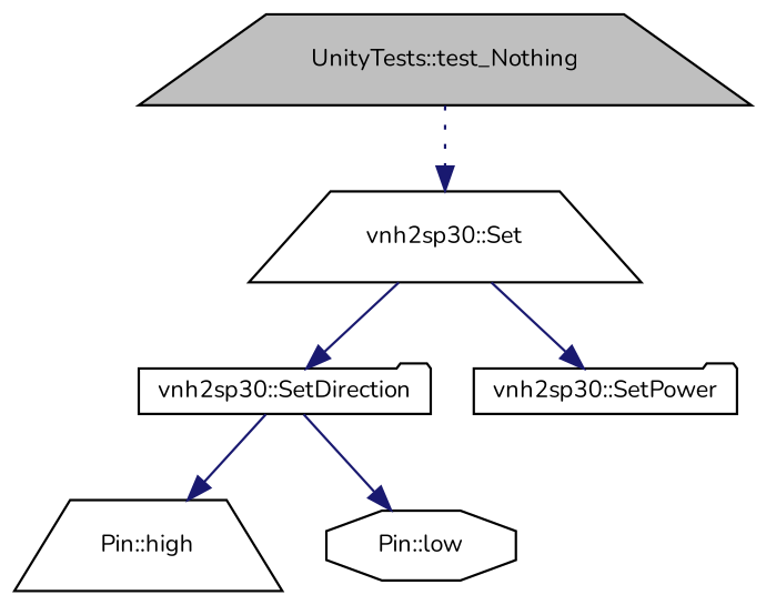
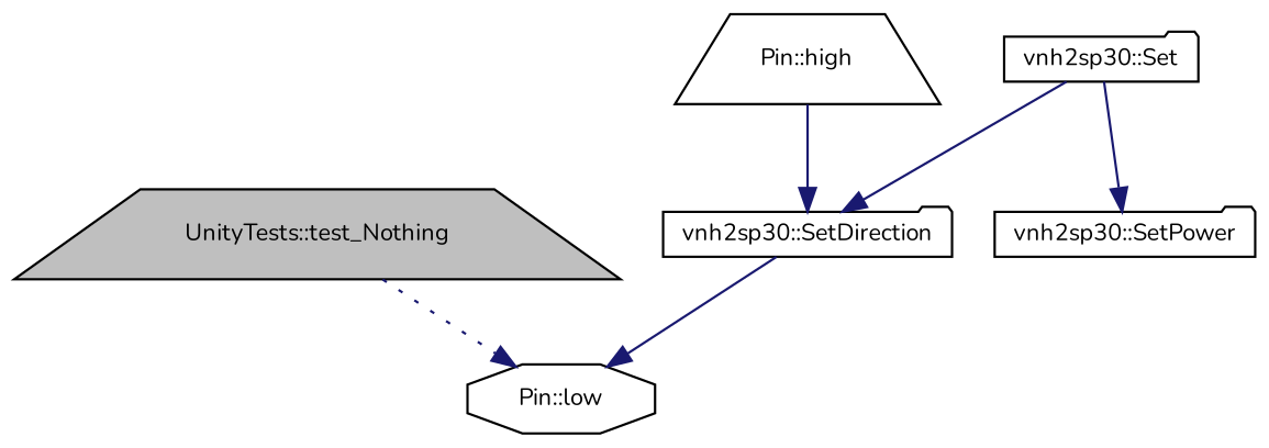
  digraph {
    fontname=Nunito
    rankdir=TB
    node [color=black fillcolor=white fontname=Nunito fontsize=10 shape=folder style=filled]
    edge [color=midnightblue fontname=Nunito fontsize=10 labelfontname=Helvetica labelfontsize=10 style=solid]
    n1 [fillcolor=grey75 fontcolor=black height=0.2 label="UnityTests::test_Nothing" shape=trapezium width=0.4]
-   n2 [height=0.2 label="vnh2sp30::Set" shape=trapezium width=0.4]
+   n2 [height=0.2 label="vnh2sp30::Set" width=0.4]
    n3 [height=0.2 label="vnh2sp30::SetDirection" width=0.4]
    n4 [height=0.2 label="vnh2sp30::SetPower" width=0.4]
    n5 [height=0.2 label="Pin::high" shape=trapezium width=0.4]
    n6 [height=0.2 label="Pin::low" shape=octagon width=0.4]
-   n1 -> n2 [style=dotted]
+   n1 -> n6 [style=dotted]
    n2 -> n3
    n2 -> n4
-   n3 -> n5
+   n5 -> n3
    n3 -> n6
  }
